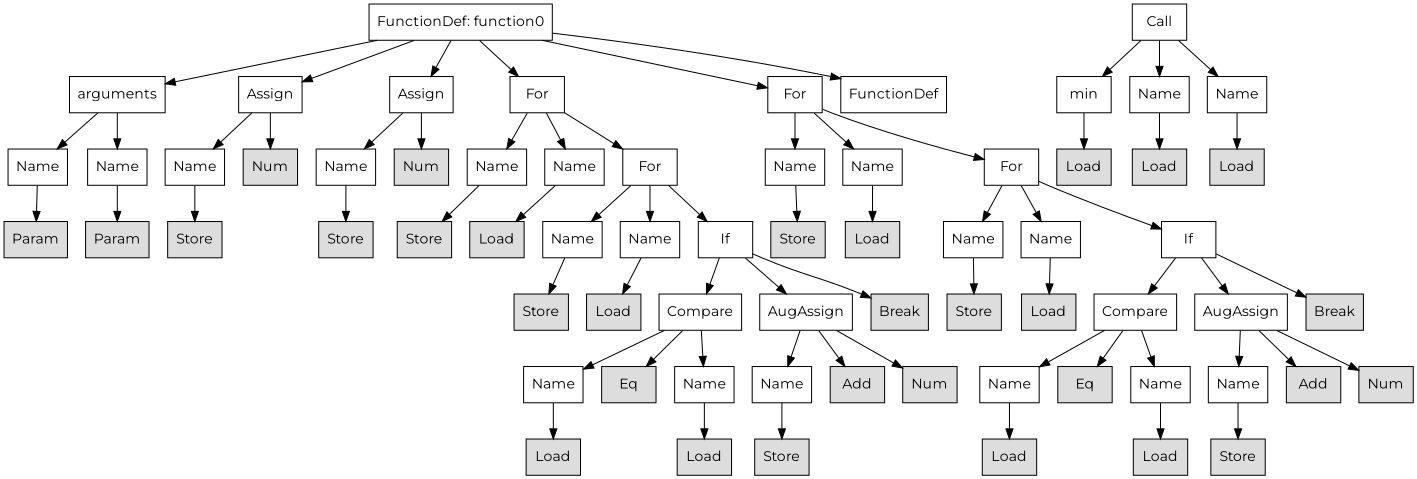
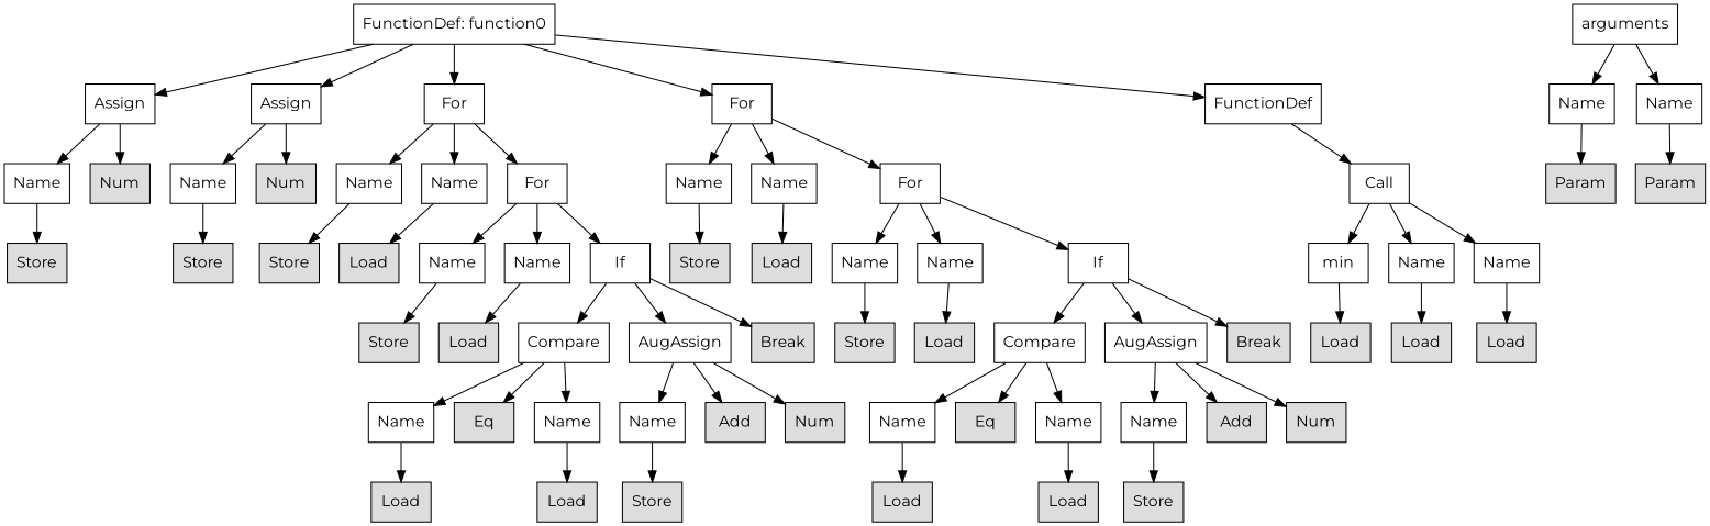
  digraph {
    fontname=Montserrat
    node [fontname=Montserrat shape=rect]
    edge [fontname=Montserrat]
    n1 [label="FunctionDef: function0"]
    n2 [label=arguments]
    n3 [label=Assign]
    n4 [label=Assign]
    n5 [label=For]
    n6 [label=For]
    n7 [label=FunctionDef]
    n8 [label=Name]
    n9 [label=Name]
    n10 [label=Name]
    n11 [fillcolor="#dddddd" label=Num style=filled]
    n12 [label=Name]
    n13 [fillcolor="#dddddd" label=Num style=filled]
    n14 [label=Name]
    n15 [label=Name]
    n16 [label=For]
    n17 [label=Name]
    n18 [label=Name]
    n19 [label=For]
    n20 [label=Call]
    n21 [fillcolor="#dddddd" label=Param style=filled]
    n22 [fillcolor="#dddddd" label=Param style=filled]
    n23 [fillcolor="#dddddd" label=Store style=filled]
    n24 [fillcolor="#dddddd" label=Store style=filled]
    n25 [fillcolor="#dddddd" label=Store style=filled]
    n26 [fillcolor="#dddddd" label=Load style=filled]
    n27 [label=Name]
    n28 [label=Name]
    n29 [label=If]
    n30 [fillcolor="#dddddd" label=Store style=filled]
    n31 [fillcolor="#dddddd" label=Load style=filled]
    n32 [label=Name]
    n33 [label=Name]
    n34 [label=If]
    n35 [label=min]
    n36 [label=Name]
    n37 [label=Name]
    n38 [fillcolor="#dddddd" label=Store style=filled]
    n39 [fillcolor="#dddddd" label=Load style=filled]
    n40 [label=Compare]
    n41 [label=AugAssign]
    n42 [fillcolor="#dddddd" label=Break style=filled]
    n43 [fillcolor="#dddddd" label=Store style=filled]
    n44 [fillcolor="#dddddd" label=Load style=filled]
    n45 [label=Compare]
    n46 [label=AugAssign]
    n47 [fillcolor="#dddddd" label=Break style=filled]
    n48 [fillcolor="#dddddd" label=Load style=filled]
    n49 [fillcolor="#dddddd" label=Load style=filled]
    n50 [fillcolor="#dddddd" label=Load style=filled]
    n51 [label=Name]
    n52 [fillcolor="#dddddd" label=Eq style=filled]
    n53 [label=Name]
    n54 [label=Name]
    n55 [fillcolor="#dddddd" label=Add style=filled]
    n56 [fillcolor="#dddddd" label=Num style=filled]
    n57 [label=Name]
    n58 [fillcolor="#dddddd" label=Eq style=filled]
    n59 [label=Name]
    n60 [label=Name]
    n61 [fillcolor="#dddddd" label=Add style=filled]
    n62 [fillcolor="#dddddd" label=Num style=filled]
    n63 [fillcolor="#dddddd" label=Load style=filled]
    n64 [fillcolor="#dddddd" label=Load style=filled]
    n65 [fillcolor="#dddddd" label=Store style=filled]
    n66 [fillcolor="#dddddd" label=Load style=filled]
    n67 [fillcolor="#dddddd" label=Load style=filled]
    n68 [fillcolor="#dddddd" label=Store style=filled]
-   n1 -> n2
    n1 -> n3
    n1 -> n4
    n1 -> n5
    n1 -> n6
    n1 -> n7
    n2 -> n8
    n2 -> n9
    n3 -> n10
    n3 -> n11
    n4 -> n12
    n4 -> n13
    n5 -> n14
    n5 -> n15
    n5 -> n16
    n6 -> n17
    n6 -> n18
    n6 -> n19
+   n7 -> n20
    n8 -> n21
    n9 -> n22
    n10 -> n23
    n12 -> n24
    n14 -> n25
    n15 -> n26
    n16 -> n27
    n16 -> n28
    n16 -> n29
    n17 -> n30
    n18 -> n31
    n19 -> n32
    n19 -> n33
    n19 -> n34
    n20 -> n35
    n20 -> n36
    n20 -> n37
    n27 -> n38
    n28 -> n39
    n29 -> n40
    n29 -> n41
    n29 -> n42
    n32 -> n43
    n33 -> n44
    n34 -> n45
    n34 -> n46
    n34 -> n47
    n35 -> n48
    n36 -> n49
    n37 -> n50
    n40 -> n51
    n40 -> n52
    n40 -> n53
    n41 -> n54
    n41 -> n55
    n41 -> n56
    n45 -> n57
    n45 -> n58
    n45 -> n59
    n46 -> n60
    n46 -> n61
    n46 -> n62
    n51 -> n63
    n53 -> n64
    n54 -> n65
    n57 -> n66
    n59 -> n67
    n60 -> n68
  }
